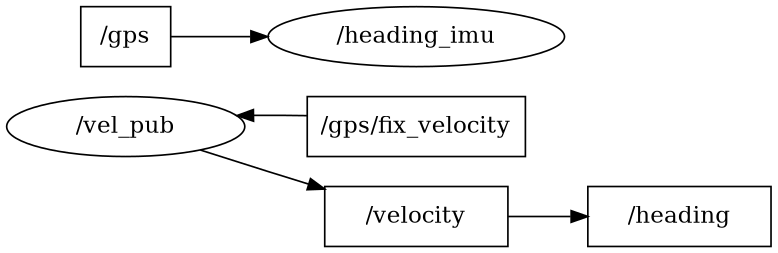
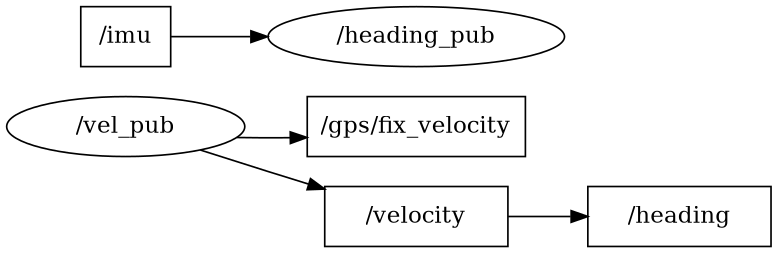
  digraph {
    compound=True
    rank=same
    rankdir=LR
    ranksep=0.2
    node [shape=box]
    edge [penwidth=1]
    n1 [height=0.5 label="/heading" width=1.5278]
    n2 [height=0.5 label="/gps/fix_velocity" width=1.5]
    n3 [height=0.5 label="/vel_pub" shape=ellipse width=1.9859]
    n4 [height=0.5 label="/velocity" width=1.5278]
-   n5 [height=0.5 label="/heading_imu" shape=ellipse width=2.4734]
-   n6 [height=0.5 label="/gps" width=0.75]
-   n2 -> n3
+   n5 [height=0.5 label="/heading_pub" shape=ellipse width=2.4734]
+   n6 [height=0.5 label="/imu" width=0.75]
+   n3 -> n2
    n3 -> n4
    n4 -> n1
    n6 -> n5
  }
